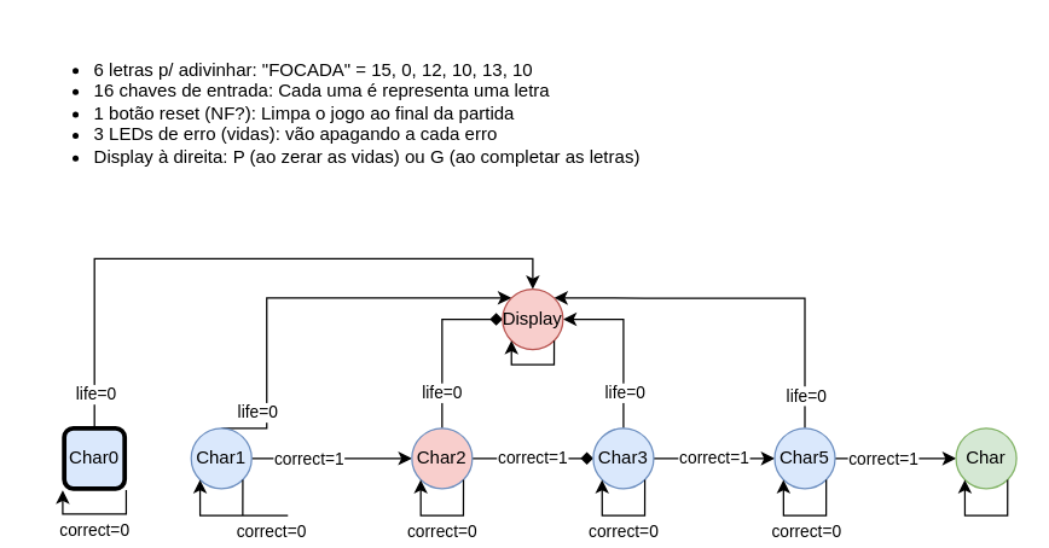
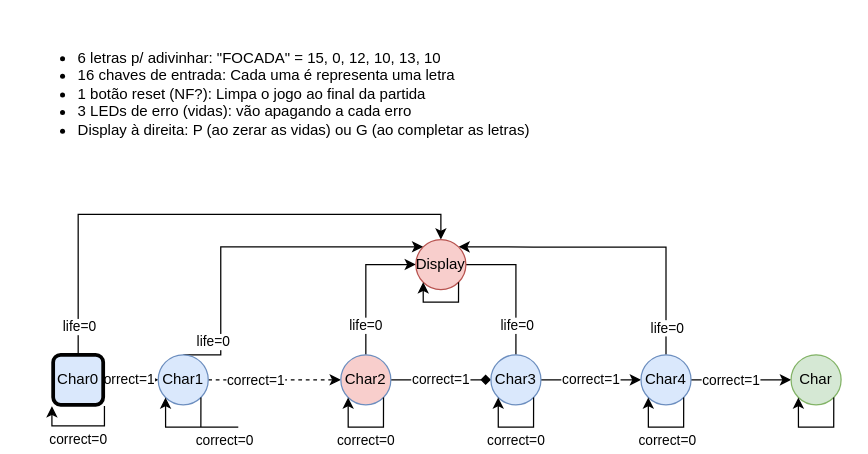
  <mxCell id="0" />
  <mxCell id="1" parent="0" />
  <mxCell id="2" value="&lt;ul&gt;&lt;li&gt;6 letras p/ adivinhar: &quot;FOCADA&quot; = 15, 0, 12, 10, 13, 10&amp;nbsp;&lt;/li&gt;&lt;li&gt;16 chaves de entrada: Cada uma é representa uma letra&lt;/li&gt;&lt;li&gt;1 botão reset (NF?): Limpa o jogo ao final da partida&lt;/li&gt;&lt;li&gt;3 LEDs de erro (vidas): vão apagando a cada erro&lt;/li&gt;&lt;li&gt;Display à direita: P (ao zerar as vidas) ou G (ao completar as letras)&lt;/li&gt;&lt;/ul&gt;" style="text;html=1;strokeColor=none;fillColor=none;align=left;verticalAlign=top;whiteSpace=wrap;rounded=0;" vertex="1" parent="1"><mxGeometry x="20" y="20" width="460" height="100" as="geometry" /></mxCell>
+ <mxCell id="3" value="correct=1" style="edgeStyle=orthogonalEdgeStyle;rounded=0;orthogonalLoop=1;jettySize=auto;html=1;exitX=1;exitY=0.5;exitDx=0;exitDy=0;entryX=0;entryY=0.5;entryDx=0;entryDy=0;" edge="1" parent="1" source="6" target="11"><mxGeometry x="-0.189" relative="1" as="geometry"><mxPoint as="offset" /></mxGeometry></mxCell>
  <mxCell id="4" style="edgeStyle=orthogonalEdgeStyle;rounded=0;orthogonalLoop=1;jettySize=auto;html=1;exitX=0.5;exitY=0;exitDx=0;exitDy=0;entryX=0.5;entryY=0;entryDx=0;entryDy=0;" edge="1" parent="1" source="6" target="27"><mxGeometry relative="1" as="geometry" /></mxCell>
  <mxCell id="5" value="life=0" style="edgeLabel;html=1;align=center;verticalAlign=middle;resizable=0;points=[];" vertex="1" connectable="0" parent="4"><mxGeometry x="-0.876" y="-2" relative="1" as="geometry"><mxPoint x="-2" y="4" as="offset" /></mxGeometry></mxCell>
  <mxCell id="6" value="Char0" style="whiteSpace=wrap;html=1;aspect=fixed;align=center;verticalAlign=middle;fillColor=#dae8fc;perimeterSpacing=1;strokeWidth=3;rounded=1;" vertex="1" parent="1"><mxGeometry x="42" y="283.22" width="40" height="40" as="geometry" /></mxCell>
- <mxCell id="7" style="edgeStyle=orthogonalEdgeStyle;rounded=0;orthogonalLoop=1;jettySize=auto;html=1;exitX=1;exitY=0.5;exitDx=0;exitDy=0;" edge="1" parent="1" source="11" target="16"><mxGeometry relative="1" as="geometry"><Array as="points"><mxPoint x="232" y="303" /><mxPoint x="232" y="303" /></Array></mxGeometry></mxCell>
+ <mxCell id="7" style="edgeStyle=orthogonalEdgeStyle;rounded=0;orthogonalLoop=1;jettySize=auto;html=1;exitX=1;exitY=0.5;exitDx=0;exitDy=0;dashed=1;" edge="1" parent="1" source="11" target="16"><mxGeometry relative="1" as="geometry"><Array as="points"><mxPoint x="232" y="303" /><mxPoint x="232" y="303" /></Array></mxGeometry></mxCell>
  <mxCell id="8" value="correct=1" style="edgeLabel;html=1;align=center;verticalAlign=middle;resizable=0;points=[];" vertex="1" connectable="0" parent="7"><mxGeometry x="-0.612" relative="1" as="geometry"><mxPoint x="17" as="offset" /></mxGeometry></mxCell>
  <mxCell id="9" style="edgeStyle=orthogonalEdgeStyle;rounded=0;orthogonalLoop=1;jettySize=auto;html=1;exitX=0.5;exitY=0;exitDx=0;exitDy=0;entryX=0;entryY=0;entryDx=0;entryDy=0;" edge="1" parent="1" source="11" target="27"><mxGeometry relative="1" as="geometry"><Array as="points"><mxPoint x="176" y="197" /></Array></mxGeometry></mxCell>
  <mxCell id="10" value="life=0" style="edgeLabel;html=1;align=center;verticalAlign=middle;resizable=0;points=[];" vertex="1" connectable="0" parent="9"><mxGeometry x="-0.246" relative="1" as="geometry"><mxPoint x="-7" y="64" as="offset" /></mxGeometry></mxCell>
  <mxCell id="11" value="Char1" style="ellipse;whiteSpace=wrap;html=1;aspect=fixed;align=center;verticalAlign=middle;fillColor=#dae8fc;strokeColor=#6c8ebf;" vertex="1" parent="1"><mxGeometry x="126" y="283.22" width="40" height="40" as="geometry" /></mxCell>
  <mxCell id="12" value="&#10;&#10;&lt;span style=&quot;color: rgb(0, 0, 0); font-family: helvetica; font-size: 11px; font-style: normal; font-weight: 400; letter-spacing: normal; text-align: center; text-indent: 0px; text-transform: none; word-spacing: 0px; background-color: rgb(255, 255, 255); display: inline; float: none;&quot;&gt;correct=1&lt;/span&gt;&#10;&#10;" style="edgeStyle=orthogonalEdgeStyle;rounded=0;orthogonalLoop=1;jettySize=auto;html=1;exitX=1;exitY=0.5;exitDx=0;exitDy=0;entryX=0;entryY=0.5;entryDx=0;entryDy=0;endArrow=diamond;" edge="1" parent="1" source="16" target="20"><mxGeometry relative="1" as="geometry" /></mxCell>
- <mxCell id="13" style="edgeStyle=orthogonalEdgeStyle;rounded=0;orthogonalLoop=1;jettySize=auto;html=1;exitX=0.5;exitY=0;exitDx=0;exitDy=0;entryX=0;entryY=0.5;entryDx=0;entryDy=0;endArrow=diamond;" edge="1" parent="1" source="16" target="27"><mxGeometry relative="1" as="geometry"><Array as="points"><mxPoint x="292" y="211" /></Array></mxGeometry></mxCell>
+ <mxCell id="13" style="edgeStyle=orthogonalEdgeStyle;rounded=0;orthogonalLoop=1;jettySize=auto;html=1;exitX=0.5;exitY=0;exitDx=0;exitDy=0;entryX=0;entryY=0.5;entryDx=0;entryDy=0;" edge="1" parent="1" source="16" target="27"><mxGeometry relative="1" as="geometry"><Array as="points"><mxPoint x="292" y="211" /></Array></mxGeometry></mxCell>
  <mxCell id="14" value="&lt;span style=&quot;color: rgba(0 , 0 , 0 , 0) ; font-family: monospace ; font-size: 0px ; background-color: rgb(248 , 249 , 250)&quot;&gt;%3CmxGraphModel%3E%3Croot%3E%3CmxCell%20id%3D%220%22%2F%3E%3CmxCell%20id%3D%221%22%20parent%3D%220%22%2F%3E%3CmxCell%20id%3D%222%22%20value%3D%22life%3D0%22%20style%3D%22edgeLabel%3Bhtml%3D1%3Balign%3Dcenter%3BverticalAlign%3Dmiddle%3Bresizable%3D0%3Bpoints%3D%5B%5D%3B%22%20vertex%3D%221%22%20connectable%3D%220%22%20parent%3D%221%22%3E%3CmxGeometry%20x%3D%221140%22%20y%3D%22283.372%22%20as%3D%22geometry%22%2F%3E%3C%2FmxCell%3E%3C%2Froot%3E%3C%2FmxGraphModel%3E&lt;/span&gt;" style="edgeLabel;html=1;align=center;verticalAlign=middle;resizable=0;points=[];" vertex="1" connectable="0" parent="13"><mxGeometry x="-0.622" relative="1" as="geometry"><mxPoint as="offset" /></mxGeometry></mxCell>
  <mxCell id="15" value="life=0" style="edgeLabel;html=1;align=center;verticalAlign=middle;resizable=0;points=[];" vertex="1" connectable="0" parent="13"><mxGeometry x="-0.596" y="1" relative="1" as="geometry"><mxPoint y="-1" as="offset" /></mxGeometry></mxCell>
  <mxCell id="16" value="Char2" style="ellipse;whiteSpace=wrap;html=1;aspect=fixed;align=center;verticalAlign=middle;fillColor=#f8cecc;strokeColor=#6c8ebf;" vertex="1" parent="1"><mxGeometry x="272" y="283.22" width="40" height="40" as="geometry" /></mxCell>
  <mxCell id="17" value="&#10;&#10;&lt;span style=&quot;color: rgb(0, 0, 0); font-family: helvetica; font-size: 11px; font-style: normal; font-weight: 400; letter-spacing: normal; text-align: center; text-indent: 0px; text-transform: none; word-spacing: 0px; background-color: rgb(255, 255, 255); display: inline; float: none;&quot;&gt;correct=1&lt;/span&gt;&#10;&#10;" style="edgeStyle=orthogonalEdgeStyle;rounded=0;orthogonalLoop=1;jettySize=auto;html=1;exitX=1;exitY=0.5;exitDx=0;exitDy=0;entryX=0;entryY=0.5;entryDx=0;entryDy=0;" edge="1" parent="1" source="20" target="25"><mxGeometry relative="1" as="geometry" /></mxCell>
- <mxCell id="18" style="edgeStyle=orthogonalEdgeStyle;rounded=0;orthogonalLoop=1;jettySize=auto;html=1;exitX=0.5;exitY=0;exitDx=0;exitDy=0;entryX=1;entryY=0.5;entryDx=0;entryDy=0;" edge="1" parent="1" source="20" target="27"><mxGeometry relative="1" as="geometry"><Array as="points"><mxPoint x="412" y="211" /></Array></mxGeometry></mxCell>
+ <mxCell id="18" style="edgeStyle=orthogonalEdgeStyle;rounded=0;orthogonalLoop=1;jettySize=auto;html=1;exitX=0.5;exitY=0;exitDx=0;exitDy=0;entryX=1;entryY=0.5;entryDx=0;entryDy=0;endArrow=none;" edge="1" parent="1" source="20" target="27"><mxGeometry relative="1" as="geometry"><Array as="points"><mxPoint x="412" y="211" /></Array></mxGeometry></mxCell>
  <mxCell id="19" value="life=0" style="edgeLabel;html=1;align=center;verticalAlign=middle;resizable=0;points=[];" vertex="1" connectable="0" parent="18"><mxGeometry x="-0.605" relative="1" as="geometry"><mxPoint y="-2" as="offset" /></mxGeometry></mxCell>
  <mxCell id="20" value="Char3" style="ellipse;whiteSpace=wrap;html=1;aspect=fixed;align=center;verticalAlign=middle;fillColor=#dae8fc;strokeColor=#6c8ebf;" vertex="1" parent="1"><mxGeometry x="392" y="283.22" width="40" height="40" as="geometry" /></mxCell>
  <mxCell id="21" style="edgeStyle=orthogonalEdgeStyle;rounded=0;orthogonalLoop=1;jettySize=auto;html=1;exitX=0.5;exitY=0;exitDx=0;exitDy=0;entryX=1;entryY=0;entryDx=0;entryDy=0;" edge="1" parent="1" source="25" target="27"><mxGeometry relative="1" as="geometry"><Array as="points"><mxPoint x="532" y="197" /><mxPoint x="426" y="197" /></Array></mxGeometry></mxCell>
  <mxCell id="22" value="life=0" style="edgeLabel;html=1;align=center;verticalAlign=middle;resizable=0;points=[];" vertex="1" connectable="0" parent="21"><mxGeometry x="-0.048" y="-1" relative="1" as="geometry"><mxPoint x="34" y="65" as="offset" /></mxGeometry></mxCell>
  <mxCell id="23" style="edgeStyle=orthogonalEdgeStyle;rounded=0;orthogonalLoop=1;jettySize=auto;html=1;exitX=1;exitY=0.5;exitDx=0;exitDy=0;entryX=0;entryY=0.5;entryDx=0;entryDy=0;" edge="1" parent="1" source="25" target="26"><mxGeometry relative="1" as="geometry" /></mxCell>
  <mxCell id="24" value="&lt;span style=&quot;font-family: &amp;#34;helvetica&amp;#34;&quot;&gt;correct=1&lt;/span&gt;" style="edgeLabel;html=1;align=center;verticalAlign=middle;resizable=0;points=[];" vertex="1" connectable="0" parent="23"><mxGeometry x="-0.221" relative="1" as="geometry"><mxPoint as="offset" /></mxGeometry></mxCell>
- <mxCell id="25" value="Char5" style="ellipse;whiteSpace=wrap;html=1;aspect=fixed;align=center;verticalAlign=middle;fillColor=#dae8fc;strokeColor=#6c8ebf;" vertex="1" parent="1"><mxGeometry x="512" y="283.22" width="40" height="40" as="geometry" /></mxCell>
+ <mxCell id="25" value="Char4" style="ellipse;whiteSpace=wrap;html=1;aspect=fixed;align=center;verticalAlign=middle;fillColor=#dae8fc;strokeColor=#6c8ebf;" vertex="1" parent="1"><mxGeometry x="512" y="283.22" width="40" height="40" as="geometry" /></mxCell>
  <mxCell id="26" value="Char" style="ellipse;whiteSpace=wrap;html=1;aspect=fixed;align=center;verticalAlign=middle;fillColor=#d5e8d4;strokeColor=#82b366;" vertex="1" parent="1"><mxGeometry x="632" y="283.22" width="40" height="40" as="geometry" /></mxCell>
  <mxCell id="27" value="Display" style="ellipse;whiteSpace=wrap;html=1;aspect=fixed;align=center;verticalAlign=middle;fillColor=#f8cecc;strokeColor=#b85450;" vertex="1" parent="1"><mxGeometry x="332" y="191" width="40" height="40" as="geometry" /></mxCell>
  <mxCell id="28" style="edgeStyle=orthogonalEdgeStyle;rounded=0;orthogonalLoop=1;jettySize=auto;html=1;exitX=1;exitY=1;exitDx=0;exitDy=0;entryX=0;entryY=1;entryDx=0;entryDy=0;" edge="1" parent="1" source="11" target="11"><mxGeometry relative="1" as="geometry"><Array as="points"><mxPoint x="190" y="341" /><mxPoint x="162" y="341" /></Array></mxGeometry></mxCell>
  <mxCell id="29" value="correct=0" style="edgeLabel;html=1;align=center;verticalAlign=middle;resizable=0;points=[];" vertex="1" connectable="0" parent="28"><mxGeometry x="-0.103" y="-1" relative="1" as="geometry"><mxPoint x="-4" y="11" as="offset" /></mxGeometry></mxCell>
  <mxCell id="30" style="edgeStyle=orthogonalEdgeStyle;rounded=0;orthogonalLoop=1;jettySize=auto;html=1;exitX=1;exitY=1;exitDx=0;exitDy=0;entryX=0;entryY=1;entryDx=0;entryDy=0;" edge="1" parent="1" source="16" target="16"><mxGeometry relative="1" as="geometry"><Array as="points"><mxPoint x="306" y="341" /><mxPoint x="278" y="341" /></Array></mxGeometry></mxCell>
  <mxCell id="31" value="correct=0" style="edgeLabel;html=1;align=center;verticalAlign=middle;resizable=0;points=[];" vertex="1" connectable="0" parent="30"><mxGeometry x="-0.106" relative="1" as="geometry"><mxPoint x="-4" y="10" as="offset" /></mxGeometry></mxCell>
  <mxCell id="32" style="edgeStyle=orthogonalEdgeStyle;rounded=0;orthogonalLoop=1;jettySize=auto;html=1;exitX=1;exitY=1;exitDx=0;exitDy=0;entryX=0;entryY=1;entryDx=0;entryDy=0;" edge="1" parent="1" source="20" target="20"><mxGeometry relative="1" as="geometry"><Array as="points"><mxPoint x="426" y="341" /><mxPoint x="398" y="341" /></Array></mxGeometry></mxCell>
  <mxCell id="33" value="correct=0" style="edgeLabel;html=1;align=center;verticalAlign=middle;resizable=0;points=[];" vertex="1" connectable="0" parent="32"><mxGeometry x="0.078" relative="1" as="geometry"><mxPoint x="3" y="10" as="offset" /></mxGeometry></mxCell>
  <mxCell id="34" style="edgeStyle=orthogonalEdgeStyle;rounded=0;orthogonalLoop=1;jettySize=auto;html=1;exitX=1;exitY=1;exitDx=0;exitDy=0;entryX=0;entryY=1;entryDx=0;entryDy=0;" edge="1" parent="1" source="25" target="25"><mxGeometry relative="1" as="geometry"><Array as="points"><mxPoint x="546" y="341" /><mxPoint x="518" y="341" /></Array></mxGeometry></mxCell>
  <mxCell id="35" value="correct=0" style="edgeLabel;html=1;align=center;verticalAlign=middle;resizable=0;points=[];" vertex="1" connectable="0" parent="34"><mxGeometry x="-0.168" y="-1" relative="1" as="geometry"><mxPoint x="-6" y="11" as="offset" /></mxGeometry></mxCell>
  <mxCell id="36" style="edgeStyle=orthogonalEdgeStyle;rounded=0;orthogonalLoop=1;jettySize=auto;html=1;exitX=1;exitY=1;exitDx=0;exitDy=0;entryX=0;entryY=1;entryDx=0;entryDy=0;" edge="1" parent="1" source="27" target="27"><mxGeometry relative="1" as="geometry"><Array as="points"><mxPoint x="366" y="241" /><mxPoint x="338" y="241" /></Array></mxGeometry></mxCell>
  <mxCell id="37" style="edgeStyle=orthogonalEdgeStyle;rounded=0;orthogonalLoop=1;jettySize=auto;html=1;exitX=1;exitY=1;exitDx=0;exitDy=0;entryX=0;entryY=1;entryDx=0;entryDy=0;" edge="1" parent="1" source="26" target="26"><mxGeometry relative="1" as="geometry"><Array as="points"><mxPoint x="666" y="341" /><mxPoint x="638" y="341" /></Array></mxGeometry></mxCell>
  <mxCell id="38" style="edgeStyle=orthogonalEdgeStyle;rounded=0;orthogonalLoop=1;jettySize=auto;html=1;exitX=1;exitY=1;exitDx=0;exitDy=0;entryX=0;entryY=1;entryDx=0;entryDy=0;" edge="1" parent="1" source="6" target="6"><mxGeometry relative="1" as="geometry"><Array as="points"><mxPoint x="76" y="340" /><mxPoint x="48" y="340" /></Array></mxGeometry></mxCell>
  <mxCell id="39" value="correct=0" style="edgeLabel;html=1;align=center;verticalAlign=middle;resizable=0;points=[];" vertex="1" connectable="0" parent="38"><mxGeometry x="-0.141" relative="1" as="geometry"><mxPoint x="-5" y="10" as="offset" /></mxGeometry></mxCell>
